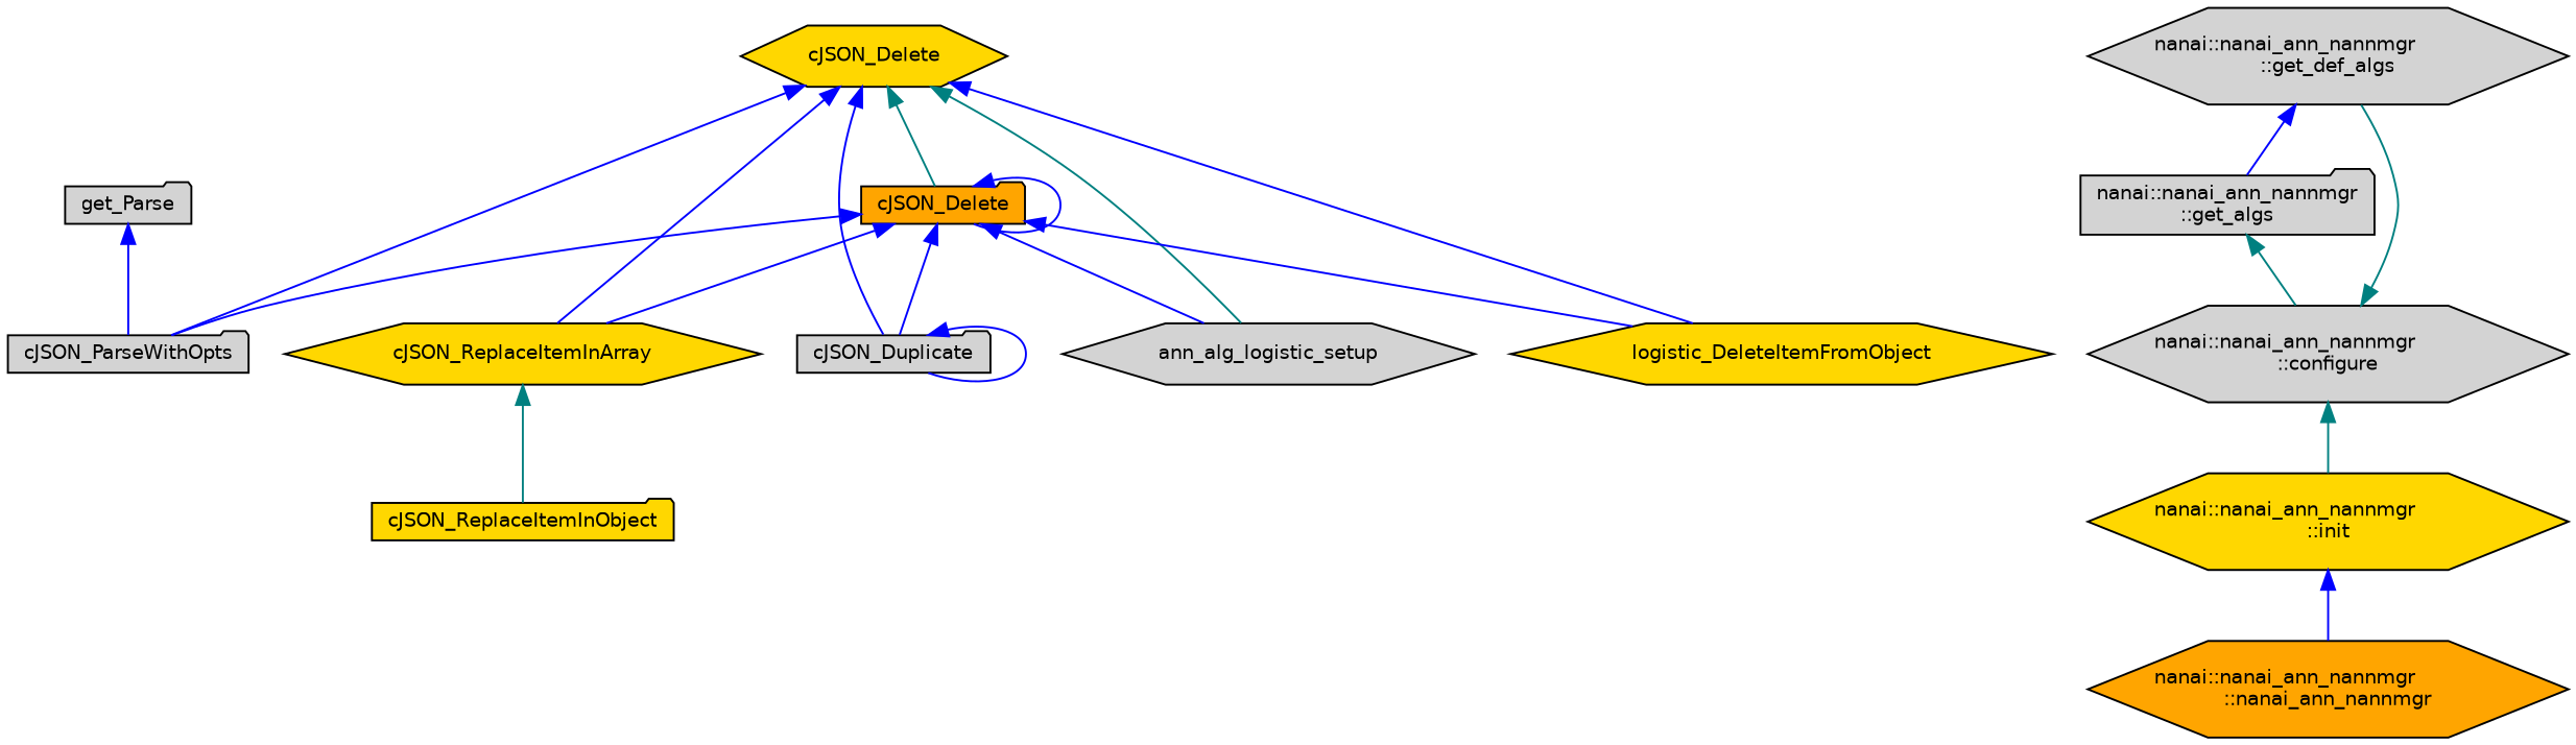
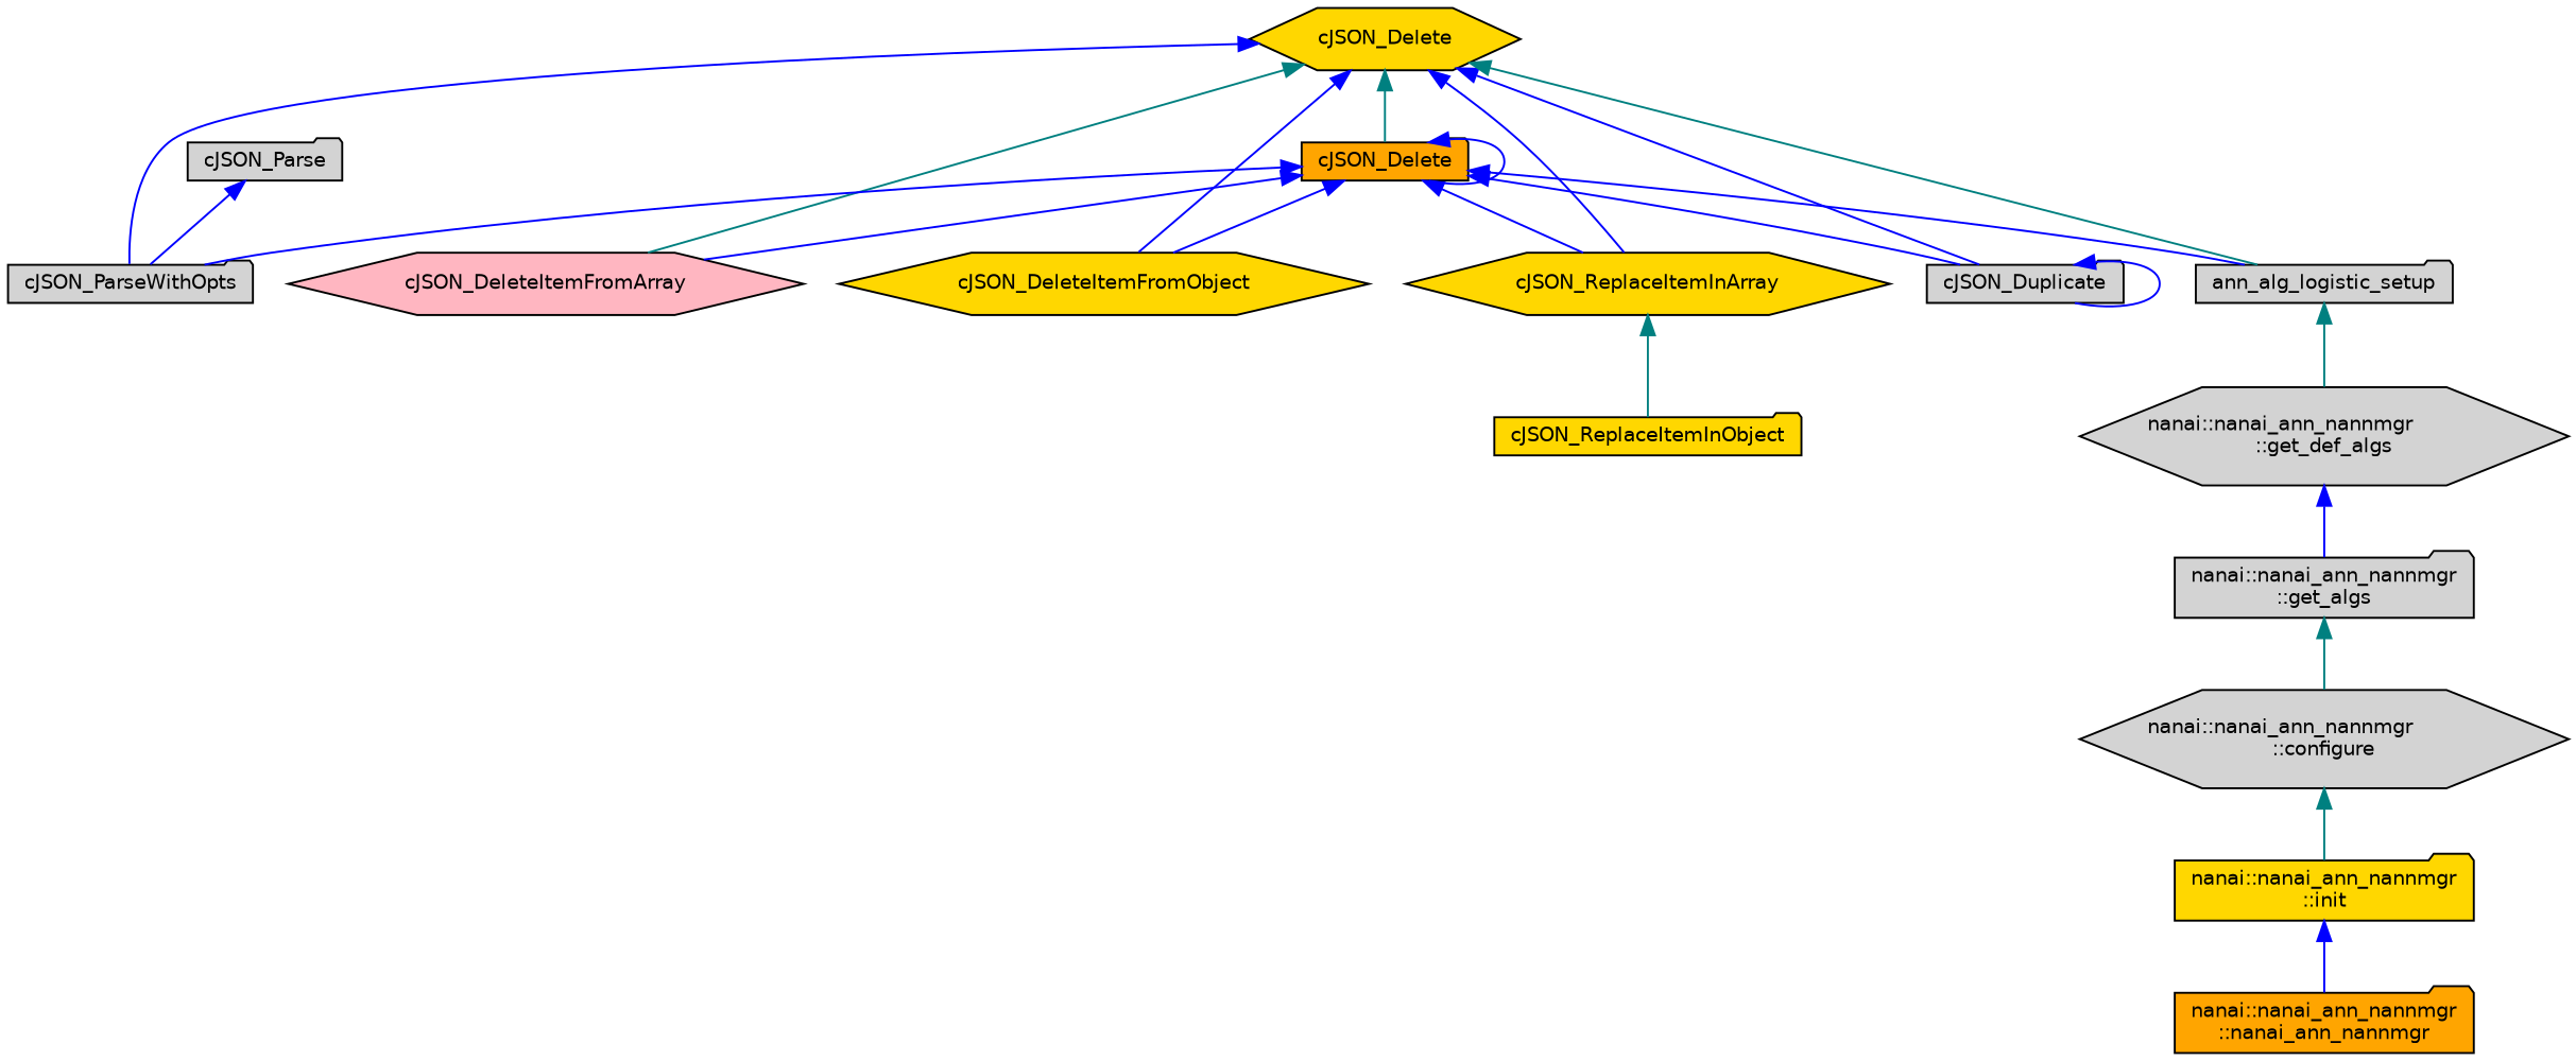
  digraph {
    rankdir=TB
    node [color=black fillcolor=lightgrey fontname=Helvetica fontsize=10 shape=hexagon style=filled]
    edge [color=blue dir=back fontname=Helvetica fontsize=10 labelfontname=Helvetica labelfontsize=10 style=solid]
    n1 [fillcolor=gold fontcolor=black height=0.2 label=cJSON_Delete width=0.4]
    n2 [fillcolor=orange height=0.2 label=cJSON_Delete shape=folder width=0.4]
    n3 [height=0.2 label=cJSON_ParseWithOpts shape=folder width=0.4]
-   n5 [fillcolor=gold height=0.2 label=logistic_DeleteItemFromObject width=0.4]
+   n4 [fillcolor=lightpink height=0.2 label=cJSON_DeleteItemFromArray width=0.4]
+   n5 [fillcolor=gold height=0.2 label=cJSON_DeleteItemFromObject width=0.4]
    n6 [fillcolor=gold height=0.2 label=cJSON_ReplaceItemInArray width=0.4]
    n7 [height=0.2 label=cJSON_Duplicate shape=folder width=0.4]
-   n8 [height=0.2 label=ann_alg_logistic_setup width=0.4]
+   n8 [height=0.2 label=ann_alg_logistic_setup shape=folder width=0.4]
    n9 [fillcolor=gold height=0.2 label=cJSON_ReplaceItemInObject shape=folder width=0.4]
    n10 [height=0.2 label="nanai::nanai_ann_nannmgr\l::get_def_algs" width=0.4]
-   n11 [height=0.2 label=get_Parse shape=folder width=0.4]
+   n11 [height=0.2 label=cJSON_Parse shape=folder width=0.4]
    n12 [height=0.2 label="nanai::nanai_ann_nannmgr\l::get_algs" shape=folder width=0.4]
    n13 [height=0.2 label="nanai::nanai_ann_nannmgr\l::configure" width=0.4]
-   n14 [fillcolor=gold height=0.2 label="nanai::nanai_ann_nannmgr\l::init" width=0.4]
-   n15 [fillcolor=orange height=0.2 label="nanai::nanai_ann_nannmgr\l::nanai_ann_nannmgr" width=0.4]
+   n14 [fillcolor=gold height=0.2 label="nanai::nanai_ann_nannmgr\l::init" shape=folder width=0.4]
+   n15 [fillcolor=orange height=0.2 label="nanai::nanai_ann_nannmgr\l::nanai_ann_nannmgr" shape=folder width=0.4]
    n1 -> n2 [color=teal]
    n1 -> n3
+   n1 -> n4 [color=teal]
    n1 -> n5
    n1 -> n6
    n1 -> n7
    n1 -> n8 [color=teal]
    n2 -> n2
    n2 -> n3
+   n2 -> n4
    n2 -> n5
    n2 -> n6
    n2 -> n7
    n2 -> n8
    n6 -> n9 [color=teal]
    n7 -> n7
-   n13 -> n10 [color=teal]
+   n8 -> n10 [color=teal]
    n10 -> n12
    n11 -> n3
    n12 -> n13 [color=teal]
    n13 -> n14 [color=teal]
    n14 -> n15
  }
